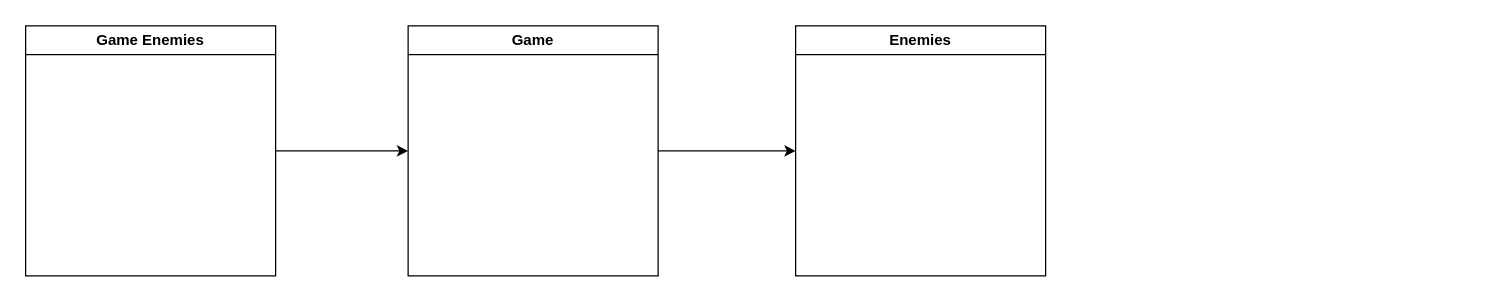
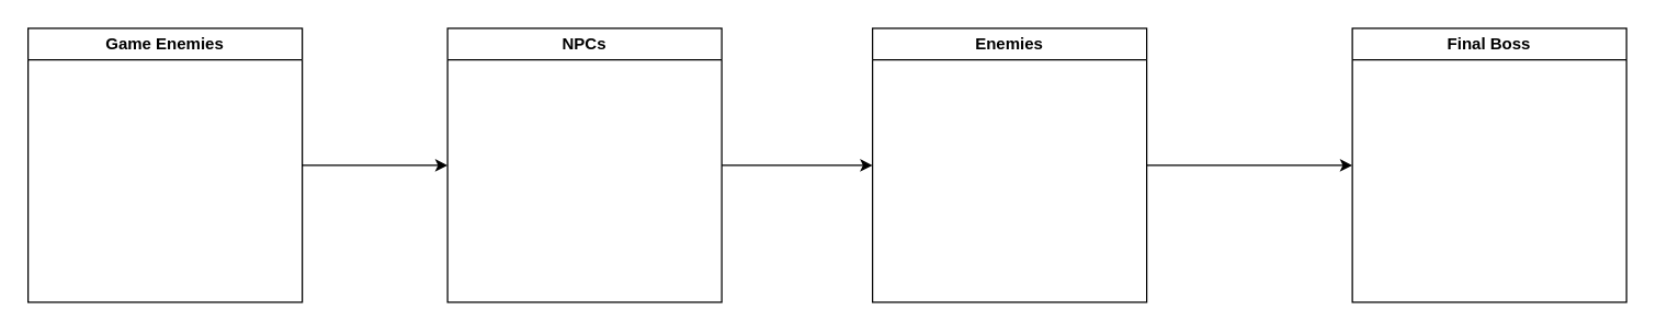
  <mxCell id="0" />
  <mxCell id="1" parent="0" />
  <mxCell id="2" style="edgeStyle=orthogonalEdgeStyle;rounded=0;orthogonalLoop=1;jettySize=auto;html=1;exitX=1;exitY=0.5;exitDx=0;exitDy=0;entryX=0;entryY=0.5;entryDx=0;entryDy=0;" edge="1" parent="1" source="3" target="5"><mxGeometry relative="1" as="geometry" /></mxCell>
  <mxCell id="3" value="Game Enemies" style="swimlane;whiteSpace=wrap;html=1;" vertex="1" parent="1"><mxGeometry x="20" y="20" width="200" height="200" as="geometry" /></mxCell>
  <mxCell id="4" style="edgeStyle=orthogonalEdgeStyle;rounded=0;orthogonalLoop=1;jettySize=auto;html=1;entryX=0;entryY=0.5;entryDx=0;entryDy=0;" edge="1" parent="1" source="5" target="7"><mxGeometry relative="1" as="geometry" /></mxCell>
- <mxCell id="5" value="Game" style="swimlane;whiteSpace=wrap;html=1;" vertex="1" parent="1"><mxGeometry x="326" y="20" width="200" height="200" as="geometry" /></mxCell>
+ <mxCell id="5" value="NPCs" style="swimlane;whiteSpace=wrap;html=1;" vertex="1" parent="1"><mxGeometry x="326" y="20" width="200" height="200" as="geometry" /></mxCell>
+ <mxCell id="6" style="edgeStyle=orthogonalEdgeStyle;rounded=0;orthogonalLoop=1;jettySize=auto;html=1;entryX=0;entryY=0.5;entryDx=0;entryDy=0;" edge="1" parent="1" source="7" target="8"><mxGeometry relative="1" as="geometry" /></mxCell>
  <mxCell id="7" value="Enemies" style="swimlane;whiteSpace=wrap;html=1;" vertex="1" parent="1"><mxGeometry x="636" y="20" width="200" height="200" as="geometry" /></mxCell>
+ <mxCell id="8" value="Final Boss" style="swimlane;whiteSpace=wrap;html=1;" vertex="1" parent="1"><mxGeometry x="986" y="20" width="200" height="200" as="geometry" /></mxCell>
